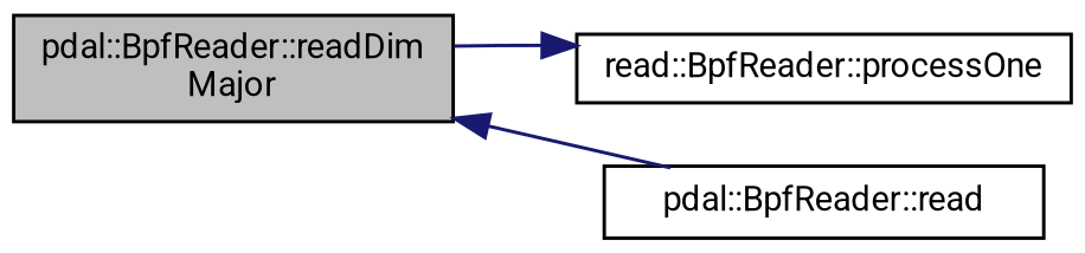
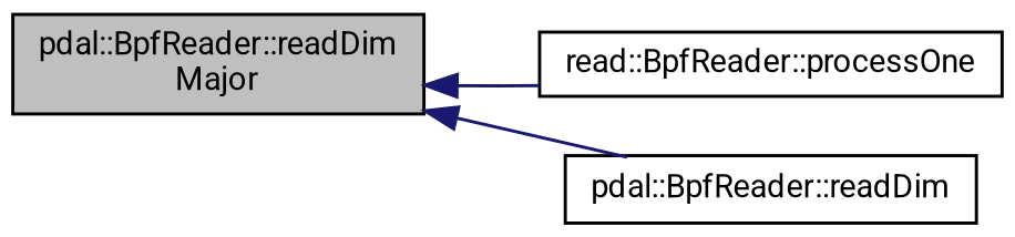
  digraph {
    fontname=Roboto
    rankdir=LR
    node [color=black fillcolor=white fontname=Roboto fontsize=10 shape=record style=filled]
    edge [color=midnightblue dir=back fontname=Roboto fontsize=10 labelfontname=Helvetica labelfontsize=10 style=solid]
    n1 [fillcolor=grey75 fontcolor=black height=0.2 label="pdal::BpfReader::readDim\lMajor" width=0.4]
    n2 [height=0.2 label="read::BpfReader::processOne" width=0.4]
-   n3 [height=0.2 label="pdal::BpfReader::read" width=0.4]
-   n2 -> n1
+   n3 [height=0.2 label="pdal::BpfReader::readDim" width=0.4]
+   n1 -> n2
    n1 -> n3
  }
